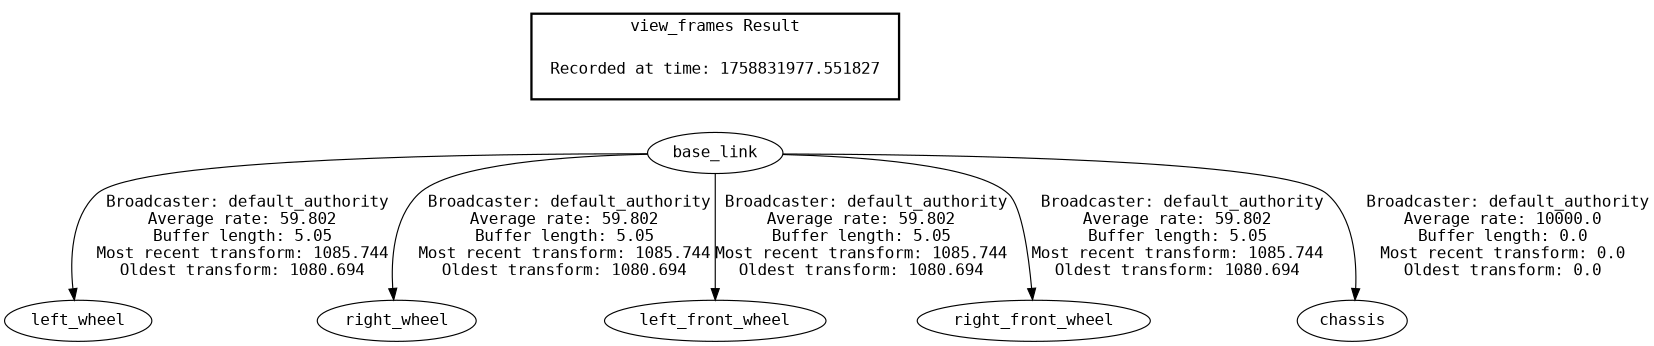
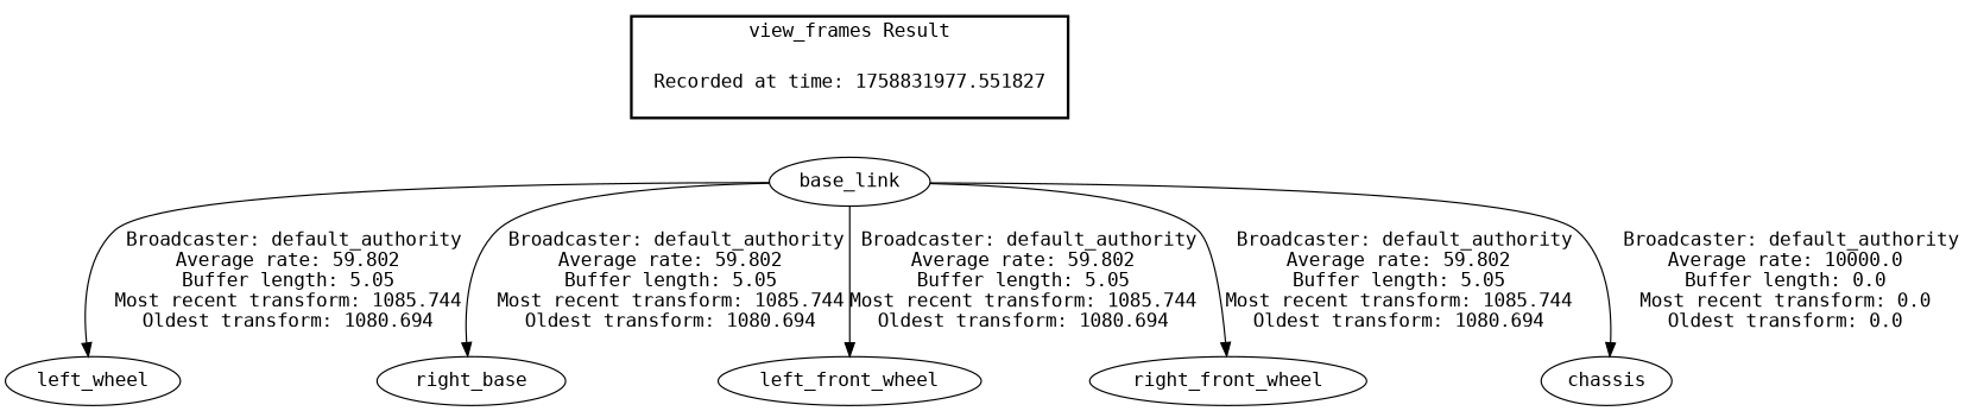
  digraph {
    fontname="DejaVu Sans Mono"
    node [fontname="DejaVu Sans Mono"]
    edge [fontname="DejaVu Sans Mono"]
    "Recorded at time: 1758831977.551827" [shape=plaintext]
    base_link
    left_wheel
-   right_wheel
+   right_wheel [label=right_base]
    left_front_wheel
    right_front_wheel
    chassis
    subgraph cluster_1 {
      color=black
      label="view_frames Result"
      style=bold
      "Recorded at time: 1758831977.551827"
    }
    "Recorded at time: 1758831977.551827" -> base_link [style=invis]
    base_link -> left_wheel [label=" Broadcaster: default_authority\nAverage rate: 59.802\nBuffer length: 5.05\nMost recent transform: 1085.744\nOldest transform: 1080.694\n"]
    base_link -> right_wheel [label=" Broadcaster: default_authority\nAverage rate: 59.802\nBuffer length: 5.05\nMost recent transform: 1085.744\nOldest transform: 1080.694\n"]
    base_link -> left_front_wheel [label=" Broadcaster: default_authority\nAverage rate: 59.802\nBuffer length: 5.05\nMost recent transform: 1085.744\nOldest transform: 1080.694\n"]
    base_link -> right_front_wheel [label=" Broadcaster: default_authority\nAverage rate: 59.802\nBuffer length: 5.05\nMost recent transform: 1085.744\nOldest transform: 1080.694\n"]
    base_link -> chassis [label=" Broadcaster: default_authority\nAverage rate: 10000.0\nBuffer length: 0.0\nMost recent transform: 0.0\nOldest transform: 0.0\n"]
  }
